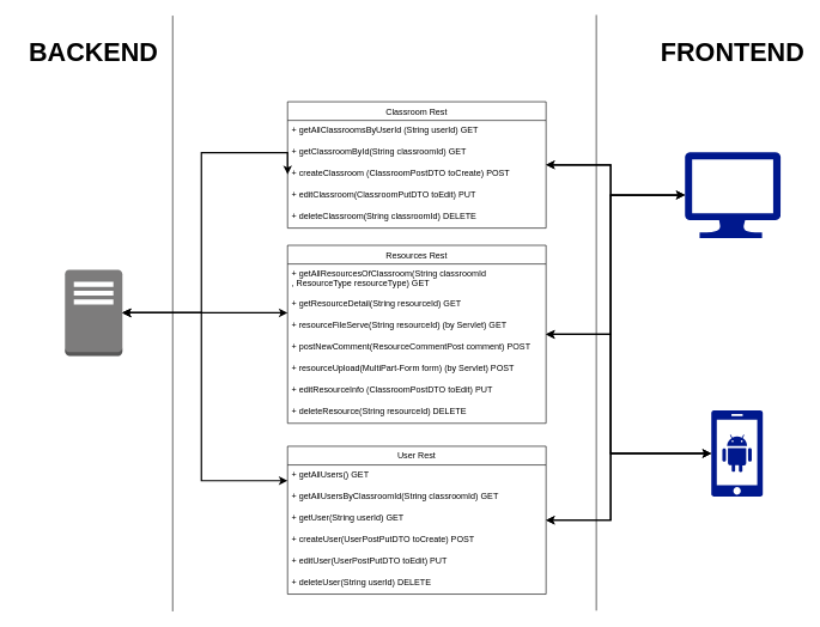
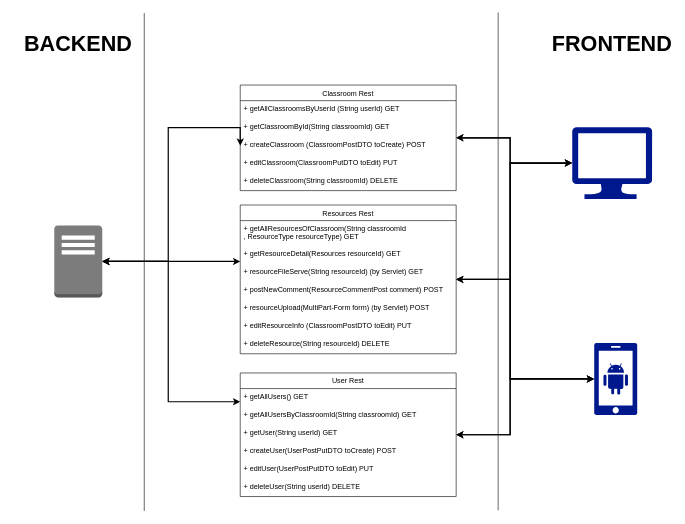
  <mxCell id="0" />
  <mxCell id="1" parent="0" />
  <mxCell id="2" style="edgeStyle=orthogonalEdgeStyle;orthogonalLoop=1;jettySize=auto;html=1;fontSize=36;entryX=0;entryY=0.5;entryDx=0;entryDy=0;startArrow=classic;startFill=1;strokeWidth=2;exitX=1;exitY=0.5;exitDx=0;exitDy=0;exitPerimeter=0;rounded=0;" edge="1" parent="1" source="3" target="10"><mxGeometry relative="1" as="geometry"><Array as="points"><mxPoint x="280" y="435" /><mxPoint x="280" y="212" /></Array></mxGeometry></mxCell>
  <mxCell id="3" value="" style="outlineConnect=0;dashed=0;verticalLabelPosition=bottom;verticalAlign=top;align=center;html=1;shape=mxgraph.aws3.traditional_server;fillColor=#7D7C7C;gradientColor=none;" vertex="1" parent="1"><mxGeometry x="90" y="375" width="80" height="120" as="geometry" /></mxCell>
  <mxCell id="4" value="&lt;b&gt;&lt;font style=&quot;font-size: 36px;&quot;&gt;BACKEND&lt;/font&gt;&lt;/b&gt;" style="text;html=1;strokeColor=none;fillColor=none;align=center;verticalAlign=middle;whiteSpace=wrap;rounded=0;" vertex="1" parent="1"><mxGeometry x="20" y="53.5" width="220" height="35" as="geometry" /></mxCell>
  <mxCell id="5" value="" style="endArrow=none;html=1;rounded=0;" edge="1" parent="1"><mxGeometry width="50" height="50" relative="1" as="geometry"><mxPoint x="240" y="851" as="sourcePoint" /><mxPoint x="240" as="targetPoint" y="21" /></mxGeometry></mxCell>
  <mxCell id="6" style="edgeStyle=orthogonalEdgeStyle;rounded=0;orthogonalLoop=1;jettySize=auto;html=1;fontSize=36;startArrow=classic;startFill=1;strokeWidth=2;" edge="1" parent="1" source="7" target="38"><mxGeometry relative="1" as="geometry"><Array as="points"><mxPoint x="850" y="229" /><mxPoint x="850" y="271" /></Array></mxGeometry></mxCell>
  <mxCell id="7" value="Classroom Rest" style="swimlane;fontStyle=0;childLayout=stackLayout;horizontal=1;startSize=26;fillColor=none;horizontalStack=0;resizeParent=1;resizeParentMax=0;resizeLast=0;collapsible=1;marginBottom=0;fontSize=12;" vertex="1" parent="1"><mxGeometry x="400" y="141" width="360" height="176" as="geometry"><mxRectangle x="408" y="160" width="120" height="26" as="alternateBounds" /></mxGeometry></mxCell>
  <mxCell id="8" value="+ getAllClassroomsByUserId (String userId) GET" style="text;strokeColor=none;fillColor=none;align=left;verticalAlign=top;spacingLeft=4;spacingRight=4;overflow=hidden;rotatable=0;points=[[0,0.5],[1,0.5]];portConstraint=eastwest;fontSize=12;" vertex="1" parent="7"><mxGeometry y="26" width="360" height="30" as="geometry" /></mxCell>
  <mxCell id="9" value="+ getClassroomById(String classroomId) GET" style="text;strokeColor=none;fillColor=none;align=left;verticalAlign=top;spacingLeft=4;spacingRight=4;overflow=hidden;rotatable=0;points=[[0,0.5],[1,0.5]];portConstraint=eastwest;fontSize=12;" vertex="1" parent="7"><mxGeometry y="56" width="360" height="30" as="geometry" /></mxCell>
  <mxCell id="10" value="+ createClassroom (ClassroomPostDTO toCreate) POST" style="text;strokeColor=none;fillColor=none;align=left;verticalAlign=top;spacingLeft=4;spacingRight=4;overflow=hidden;rotatable=0;points=[[0,0.5],[1,0.5]];portConstraint=eastwest;fontSize=12;" vertex="1" parent="7"><mxGeometry y="86" width="360" height="30" as="geometry" /></mxCell>
  <mxCell id="11" value="+ editClassroom(ClassroomPutDTO toEdit) PUT" style="text;strokeColor=none;fillColor=none;align=left;verticalAlign=top;spacingLeft=4;spacingRight=4;overflow=hidden;rotatable=0;points=[[0,0.5],[1,0.5]];portConstraint=eastwest;fontSize=12;" vertex="1" parent="7"><mxGeometry y="116" width="360" height="30" as="geometry" /></mxCell>
  <mxCell id="12" value="+ deleteClassroom(String classroomId) DELETE" style="text;strokeColor=none;fillColor=none;align=left;verticalAlign=top;spacingLeft=4;spacingRight=4;overflow=hidden;rotatable=0;points=[[0,0.5],[1,0.5]];portConstraint=eastwest;fontSize=12;" vertex="1" parent="7"><mxGeometry y="146" width="360" height="30" as="geometry" /></mxCell>
  <mxCell id="13" style="edgeStyle=orthogonalEdgeStyle;orthogonalLoop=1;jettySize=auto;html=1;fontSize=36;startArrow=classic;startFill=1;strokeWidth=2;exitX=1;exitY=0.5;exitDx=0;exitDy=0;exitPerimeter=0;rounded=0;" edge="1" parent="1" source="3" target="15"><mxGeometry relative="1" as="geometry"><mxPoint x="180" y="445" as="sourcePoint" /><mxPoint x="400" y="433" as="targetPoint" /><Array as="points"><mxPoint x="340" y="435" /><mxPoint x="340" y="435" /></Array></mxGeometry></mxCell>
  <mxCell id="14" style="edgeStyle=orthogonalEdgeStyle;rounded=0;orthogonalLoop=1;jettySize=auto;html=1;fontSize=36;startArrow=classic;startFill=1;strokeWidth=2;" edge="1" parent="1" source="15" target="38"><mxGeometry relative="1" as="geometry"><Array as="points"><mxPoint x="850" y="465" /><mxPoint x="850" y="271" /></Array></mxGeometry></mxCell>
  <mxCell id="15" value="Resources Rest" style="swimlane;fontStyle=0;childLayout=stackLayout;horizontal=1;startSize=26;fillColor=none;horizontalStack=0;resizeParent=1;resizeParentMax=0;resizeLast=0;collapsible=1;marginBottom=0;fontSize=12;" vertex="1" parent="1"><mxGeometry x="400" y="341" width="360" height="248" as="geometry"><mxRectangle x="408" y="160" width="120" height="26" as="alternateBounds" /></mxGeometry></mxCell>
  <mxCell id="16" value="+ getAllResourcesOfClassroom(String classroomId&#10;, ResourceType resourceType) GET" style="text;strokeColor=none;fillColor=none;align=left;verticalAlign=top;spacingLeft=4;spacingRight=4;overflow=hidden;rotatable=0;points=[[0,0.5],[1,0.5]];portConstraint=eastwest;fontSize=12;" vertex="1" parent="15"><mxGeometry y="26" width="360" height="42" as="geometry" /></mxCell>
- <mxCell id="17" value="+ getResourceDetail(String resourceId) GET" style="text;strokeColor=none;fillColor=none;align=left;verticalAlign=top;spacingLeft=4;spacingRight=4;overflow=hidden;rotatable=0;points=[[0,0.5],[1,0.5]];portConstraint=eastwest;fontSize=12;" vertex="1" parent="15"><mxGeometry y="68" width="360" height="30" as="geometry" /></mxCell>
+ <mxCell id="17" value="+ getResourceDetail(Resources resourceId) GET" style="text;strokeColor=none;fillColor=none;align=left;verticalAlign=top;spacingLeft=4;spacingRight=4;overflow=hidden;rotatable=0;points=[[0,0.5],[1,0.5]];portConstraint=eastwest;fontSize=12;" vertex="1" parent="15"><mxGeometry y="68" width="360" height="30" as="geometry" /></mxCell>
  <mxCell id="18" value="+ resourceFileServe(String resourceId) (by Servlet) GET" style="text;strokeColor=none;fillColor=none;align=left;verticalAlign=top;spacingLeft=4;spacingRight=4;overflow=hidden;rotatable=0;points=[[0,0.5],[1,0.5]];portConstraint=eastwest;fontSize=12;" vertex="1" parent="15"><mxGeometry y="98" width="360" height="30" as="geometry" /></mxCell>
  <mxCell id="19" value="+ postNewComment(ResourceCommentPost comment) POST" style="text;strokeColor=none;fillColor=none;align=left;verticalAlign=top;spacingLeft=4;spacingRight=4;overflow=hidden;rotatable=0;points=[[0,0.5],[1,0.5]];portConstraint=eastwest;fontSize=12;" vertex="1" parent="15"><mxGeometry y="128" width="360" height="30" as="geometry" /></mxCell>
  <mxCell id="20" value="+ resourceUpload(MultiPart-Form form) (by Servlet) POST" style="text;strokeColor=none;fillColor=none;align=left;verticalAlign=top;spacingLeft=4;spacingRight=4;overflow=hidden;rotatable=0;points=[[0,0.5],[1,0.5]];portConstraint=eastwest;fontSize=12;" vertex="1" parent="15"><mxGeometry y="158" width="360" height="30" as="geometry" /></mxCell>
  <mxCell id="21" value="+ editResourceInfo (ClassroomPostDTO toEdit) PUT" style="text;strokeColor=none;fillColor=none;align=left;verticalAlign=top;spacingLeft=4;spacingRight=4;overflow=hidden;rotatable=0;points=[[0,0.5],[1,0.5]];portConstraint=eastwest;fontSize=12;" vertex="1" parent="15"><mxGeometry y="188" width="360" height="30" as="geometry" /></mxCell>
  <mxCell id="22" value="+ deleteResource(String resourceId) DELETE" style="text;strokeColor=none;fillColor=none;align=left;verticalAlign=top;spacingLeft=4;spacingRight=4;overflow=hidden;rotatable=0;points=[[0,0.5],[1,0.5]];portConstraint=eastwest;fontSize=12;" vertex="1" parent="15"><mxGeometry y="218" width="360" height="30" as="geometry" /></mxCell>
  <mxCell id="23" style="edgeStyle=orthogonalEdgeStyle;rounded=0;orthogonalLoop=1;jettySize=auto;html=1;fontSize=36;startArrow=classic;startFill=1;strokeWidth=2;" edge="1" parent="1" source="24" target="38"><mxGeometry relative="1" as="geometry"><Array as="points"><mxPoint x="850" y="724" /><mxPoint x="850" y="271" /></Array></mxGeometry></mxCell>
  <mxCell id="24" value="User Rest" style="swimlane;fontStyle=0;childLayout=stackLayout;horizontal=1;startSize=26;fillColor=none;horizontalStack=0;resizeParent=1;resizeParentMax=0;resizeLast=0;collapsible=1;marginBottom=0;fontSize=12;" vertex="1" parent="1"><mxGeometry x="400" y="621" width="360" height="206" as="geometry"><mxRectangle x="408" y="160" width="120" height="26" as="alternateBounds" /></mxGeometry></mxCell>
  <mxCell id="25" value="+ getAllUsers() GET" style="text;strokeColor=none;fillColor=none;align=left;verticalAlign=top;spacingLeft=4;spacingRight=4;overflow=hidden;rotatable=0;points=[[0,0.5],[1,0.5]];portConstraint=eastwest;fontSize=12;" vertex="1" parent="24"><mxGeometry y="26" width="360" height="30" as="geometry" /></mxCell>
  <mxCell id="26" value="+ getAllUsersByClassroomId(String classroomId) GET" style="text;strokeColor=none;fillColor=none;align=left;verticalAlign=top;spacingLeft=4;spacingRight=4;overflow=hidden;rotatable=0;points=[[0,0.5],[1,0.5]];portConstraint=eastwest;fontSize=12;" vertex="1" parent="24"><mxGeometry y="56" width="360" height="30" as="geometry" /></mxCell>
  <mxCell id="27" value="+ getUser(String userId) GET" style="text;strokeColor=none;fillColor=none;align=left;verticalAlign=top;spacingLeft=4;spacingRight=4;overflow=hidden;rotatable=0;points=[[0,0.5],[1,0.5]];portConstraint=eastwest;fontSize=12;" vertex="1" parent="24"><mxGeometry y="86" width="360" height="30" as="geometry" /></mxCell>
  <mxCell id="28" value="+ createUser(UserPostPutDTO toCreate) POST" style="text;strokeColor=none;fillColor=none;align=left;verticalAlign=top;spacingLeft=4;spacingRight=4;overflow=hidden;rotatable=0;points=[[0,0.5],[1,0.5]];portConstraint=eastwest;fontSize=12;" vertex="1" parent="24"><mxGeometry y="116" width="360" height="30" as="geometry" /></mxCell>
  <mxCell id="29" value="+ editUser(UserPostPutDTO toEdit) PUT" style="text;strokeColor=none;fillColor=none;align=left;verticalAlign=top;spacingLeft=4;spacingRight=4;overflow=hidden;rotatable=0;points=[[0,0.5],[1,0.5]];portConstraint=eastwest;fontSize=12;" vertex="1" parent="24"><mxGeometry y="146" width="360" height="30" as="geometry" /></mxCell>
  <mxCell id="30" value="+ deleteUser(String userId) DELETE" style="text;strokeColor=none;fillColor=none;align=left;verticalAlign=top;spacingLeft=4;spacingRight=4;overflow=hidden;rotatable=0;points=[[0,0.5],[1,0.5]];portConstraint=eastwest;fontSize=12;" vertex="1" parent="24"><mxGeometry y="176" width="360" height="30" as="geometry" /></mxCell>
  <mxCell id="31" style="edgeStyle=orthogonalEdgeStyle;orthogonalLoop=1;jettySize=auto;html=1;fontSize=36;startArrow=classic;startFill=1;strokeWidth=2;exitX=1;exitY=0.5;exitDx=0;exitDy=0;exitPerimeter=0;rounded=0;" edge="1" parent="1" source="3" target="24"><mxGeometry relative="1" as="geometry"><mxPoint x="180" y="445" as="sourcePoint" /><mxPoint x="410" y="445" as="targetPoint" /><Array as="points"><mxPoint x="280" y="435" /><mxPoint x="280" y="669" /></Array></mxGeometry></mxCell>
  <mxCell id="32" value="" style="endArrow=none;html=1;rounded=0;" edge="1" parent="1"><mxGeometry width="50" height="50" relative="1" as="geometry"><mxPoint x="830" y="850" as="sourcePoint" /><mxPoint x="830" y="20" as="targetPoint" /></mxGeometry></mxCell>
  <mxCell id="33" value="&lt;b&gt;&lt;font style=&quot;&quot;&gt;&lt;font style=&quot;font-size: 36px;&quot;&gt;FRONTEND&lt;/font&gt;&lt;br&gt;&lt;/font&gt;&lt;/b&gt;" style="text;html=1;strokeColor=none;fillColor=none;align=center;verticalAlign=middle;whiteSpace=wrap;rounded=0;" vertex="1" parent="1"><mxGeometry x="920" y="31" width="200" height="80" as="geometry" /></mxCell>
  <mxCell id="34" style="edgeStyle=orthogonalEdgeStyle;rounded=0;orthogonalLoop=1;jettySize=auto;html=1;fontSize=36;startArrow=classic;startFill=1;strokeWidth=2;" edge="1" parent="1" source="37" target="24"><mxGeometry relative="1" as="geometry"><Array as="points"><mxPoint x="850" y="631" /><mxPoint x="850" y="724" /></Array></mxGeometry></mxCell>
  <mxCell id="35" style="edgeStyle=orthogonalEdgeStyle;rounded=0;orthogonalLoop=1;jettySize=auto;html=1;fontSize=36;startArrow=classic;startFill=1;strokeWidth=2;" edge="1" parent="1" source="37" target="15"><mxGeometry relative="1" as="geometry"><Array as="points"><mxPoint x="850" y="631" /><mxPoint x="850" y="465" /></Array></mxGeometry></mxCell>
  <mxCell id="36" style="edgeStyle=orthogonalEdgeStyle;rounded=0;orthogonalLoop=1;jettySize=auto;html=1;fontSize=36;startArrow=classic;startFill=1;strokeWidth=2;" edge="1" parent="1" source="37" target="7"><mxGeometry relative="1" as="geometry"><Array as="points"><mxPoint x="850" y="631" /><mxPoint x="850" y="229" /></Array></mxGeometry></mxCell>
  <mxCell id="37" value="" style="sketch=0;aspect=fixed;pointerEvents=1;shadow=0;dashed=0;html=1;strokeColor=none;labelPosition=center;verticalLabelPosition=bottom;verticalAlign=top;align=center;fillColor=#00188D;shape=mxgraph.mscae.enterprise.android_phone;fontSize=36;" vertex="1" parent="1"><mxGeometry x="990" y="571" width="72" height="120" as="geometry" /></mxCell>
  <mxCell id="38" value="" style="sketch=0;aspect=fixed;pointerEvents=1;shadow=0;dashed=0;html=1;strokeColor=none;labelPosition=center;verticalLabelPosition=bottom;verticalAlign=top;align=center;fillColor=#00188D;shape=mxgraph.azure.computer;fontSize=36;" vertex="1" parent="1"><mxGeometry x="953.33" y="211" width="133.33" height="120" as="geometry" /></mxCell>
